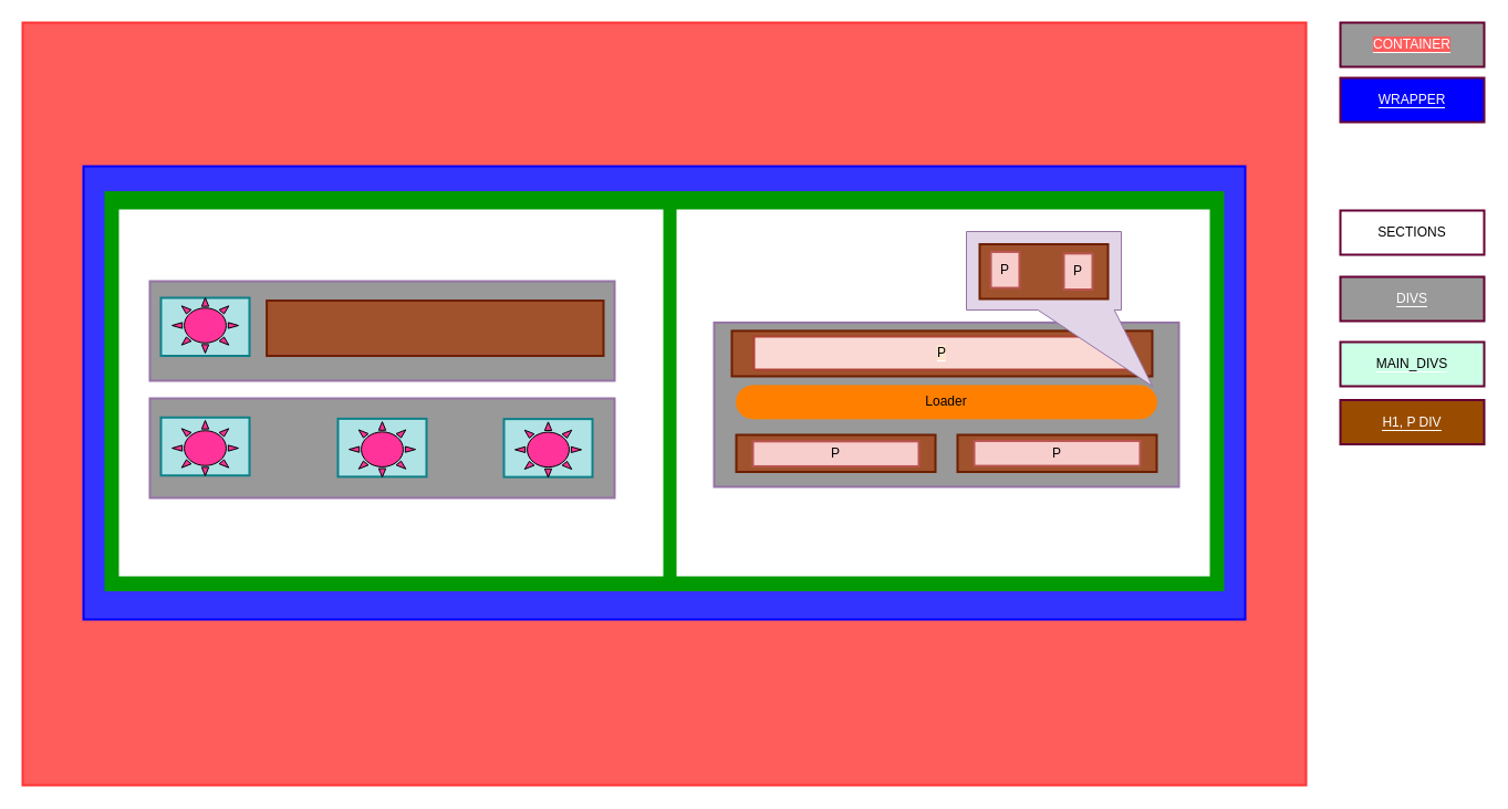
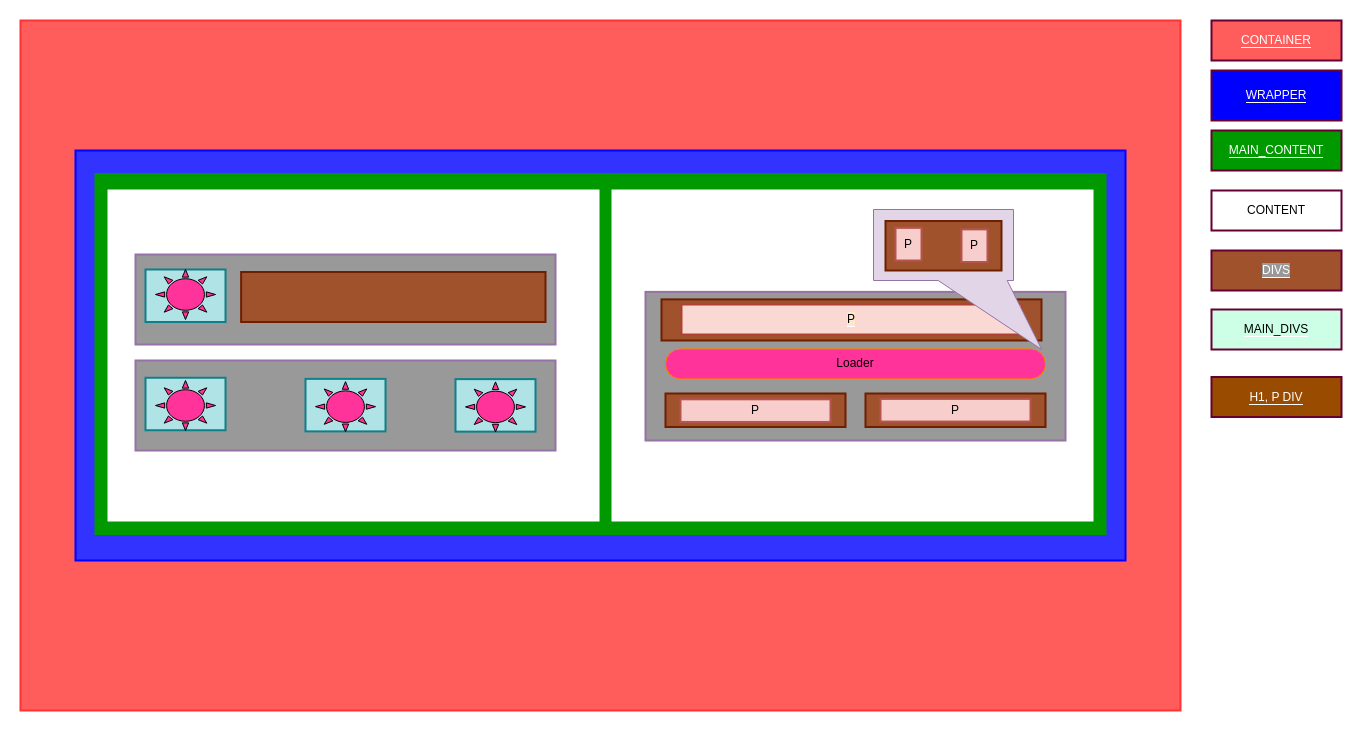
  <mxCell id="0" />
  <mxCell id="1" parent="0" />
  <mxCell id="2" value="" style="rounded=0;whiteSpace=wrap;html=1;strokeWidth=2;strokeColor=#FF3333;align=left;labelBackgroundColor=#ffffff;fillColor=#FF5C5C;" parent="1" vertex="1"><mxGeometry x="20" y="20" width="1160" height="690" as="geometry" /></mxCell>
  <mxCell id="3" value="" style="rounded=0;whiteSpace=wrap;html=1;strokeWidth=2;strokeColor=#0000FF;fillColor=#3333FF;" parent="1" vertex="1"><mxGeometry x="75" y="150" width="1050" height="410" as="geometry" /></mxCell>
  <mxCell id="4" value="" style="rounded=0;whiteSpace=wrap;html=1;strokeWidth=2;strokeColor=#009900;fillColor=#009900;" parent="1" vertex="1"><mxGeometry x="95" y="173.5" width="1010" height="360" as="geometry" /></mxCell>
  <mxCell id="5" value="" style="rounded=0;whiteSpace=wrap;html=1;strokeWidth=2;strokeColor=#FFFFFF;" parent="1" vertex="1"><mxGeometry x="108" y="190" width="490" height="330" as="geometry" /></mxCell>
  <mxCell id="6" value="" style="rounded=0;whiteSpace=wrap;html=1;strokeWidth=2;strokeColor=#FFFFFF;" parent="1" vertex="1"><mxGeometry x="612" y="190" width="480" height="330" as="geometry" /></mxCell>
  <mxCell id="7" value="" style="rounded=0;whiteSpace=wrap;html=1;strokeColor=#9673a6;strokeWidth=2;fillColor=#999999;" parent="1" vertex="1"><mxGeometry x="135" y="254" width="420" height="90" as="geometry" /></mxCell>
  <mxCell id="8" value="" style="rounded=0;whiteSpace=wrap;html=1;strokeColor=#9673a6;strokeWidth=2;fillColor=#999999;" parent="1" vertex="1"><mxGeometry x="645" y="291.38" width="420" height="148.62" as="geometry" /></mxCell>
- <mxCell id="9" value="&lt;font color=&quot;#ffffff&quot; style=&quot;background-color: rgb(0 , 0 , 255)&quot;&gt;WRAPPER&lt;/font&gt;" style="rounded=0;whiteSpace=wrap;html=1;labelBackgroundColor=#ffffff;strokeColor=#660033;strokeWidth=2;fontColor=#000000;fillColor=#0000FF;" parent="1" vertex="1"><mxGeometry x="1211" y="70" width="130" height="40" as="geometry" /></mxCell>
- <mxCell id="11" value="&lt;font color=&quot;#ffffff&quot; style=&quot;background-color: rgb(255 , 92 , 92)&quot;&gt;CONTAINER&lt;/font&gt;" style="rounded=0;whiteSpace=wrap;html=1;labelBackgroundColor=#ffffff;strokeColor=#660033;strokeWidth=2;fontColor=#000000;fillColor=#999999;" parent="1" vertex="1"><mxGeometry x="1211" y="20" width="130" height="40" as="geometry" /></mxCell>
- <mxCell id="12" value="&lt;font style=&quot;background-color: rgb(255 , 255 , 255)&quot;&gt;SECTIONS&lt;/font&gt;" style="rounded=0;whiteSpace=wrap;html=1;labelBackgroundColor=#ffffff;strokeColor=#660033;strokeWidth=2;fontColor=#000000;fillColor=#FFFFFF;" parent="1" vertex="1"><mxGeometry x="1211" y="190" width="130" height="40" as="geometry" /></mxCell>
- <mxCell id="13" value="&lt;font color=&quot;#ffffff&quot;&gt;&lt;span style=&quot;background-color: rgb(153 , 153 , 153)&quot;&gt;DIVS&lt;/span&gt;&lt;/font&gt;" style="rounded=0;whiteSpace=wrap;html=1;labelBackgroundColor=#ffffff;strokeColor=#660033;strokeWidth=2;fontColor=#000000;fillColor=#999999;" parent="1" vertex="1"><mxGeometry x="1211" y="250" width="130" height="40" as="geometry" /></mxCell>
+ <mxCell id="9" value="&lt;font color=&quot;#ffffff&quot; style=&quot;background-color: rgb(0 , 0 , 255)&quot;&gt;WRAPPER&lt;/font&gt;" style="rounded=0;whiteSpace=wrap;html=1;labelBackgroundColor=#ffffff;strokeColor=#660033;strokeWidth=2;fontColor=#000000;fillColor=#0000FF;" parent="1" vertex="1"><mxGeometry x="1211" y="70" width="130" height="50" as="geometry" /></mxCell>
+ <mxCell id="10" value="&lt;font color=&quot;#ffffff&quot; style=&quot;background-color: rgb(0 , 153 , 0)&quot;&gt;MAIN_CONTENT&lt;/font&gt;" style="rounded=0;whiteSpace=wrap;html=1;labelBackgroundColor=#ffffff;strokeColor=#660033;strokeWidth=2;fontColor=#000000;fillColor=#009900;" parent="1" vertex="1"><mxGeometry x="1211" y="130" width="130" height="40" as="geometry" /></mxCell>
+ <mxCell id="11" value="&lt;font color=&quot;#ffffff&quot; style=&quot;background-color: rgb(255 , 92 , 92)&quot;&gt;CONTAINER&lt;/font&gt;" style="rounded=0;whiteSpace=wrap;html=1;labelBackgroundColor=#ffffff;strokeColor=#660033;strokeWidth=2;fontColor=#000000;fillColor=#FF5C5C;" parent="1" vertex="1"><mxGeometry x="1211" y="20" width="130" height="40" as="geometry" /></mxCell>
+ <mxCell id="12" value="&lt;font style=&quot;background-color: rgb(255 , 255 , 255)&quot;&gt;CONTENT&lt;/font&gt;" style="rounded=0;whiteSpace=wrap;html=1;labelBackgroundColor=#ffffff;strokeColor=#660033;strokeWidth=2;fontColor=#000000;fillColor=#FFFFFF;" parent="1" vertex="1"><mxGeometry x="1211" y="190" width="130" height="40" as="geometry" /></mxCell>
+ <mxCell id="13" value="&lt;font color=&quot;#ffffff&quot;&gt;&lt;span style=&quot;background-color: rgb(153 , 153 , 153)&quot;&gt;DIVS&lt;/span&gt;&lt;/font&gt;" style="rounded=0;whiteSpace=wrap;html=1;labelBackgroundColor=#ffffff;strokeColor=#660033;strokeWidth=2;fontColor=#000000;fillColor=#a0522d;" parent="1" vertex="1"><mxGeometry x="1211" y="250" width="130" height="40" as="geometry" /></mxCell>
  <mxCell id="14" value="" style="rounded=0;whiteSpace=wrap;html=1;labelBackgroundColor=#ffffff;strokeColor=#0e8088;strokeWidth=2;fillColor=#b0e3e6;" vertex="1" parent="1"><mxGeometry x="145" y="269" width="80" height="52.5" as="geometry" /></mxCell>
  <mxCell id="15" value="" style="rounded=0;whiteSpace=wrap;html=1;labelBackgroundColor=#ffffff;strokeColor=#6D1F00;strokeWidth=2;fillColor=#a0522d;fontColor=#ffffff;" vertex="1" parent="1"><mxGeometry x="240.63" y="271.5" width="304.37" height="50" as="geometry" /></mxCell>
- <mxCell id="16" value="&lt;font color=&quot;#ffffff&quot; style=&quot;background-color: rgb(153 , 76 , 0)&quot;&gt;H1, P DIV&lt;/font&gt;" style="rounded=0;whiteSpace=wrap;html=1;labelBackgroundColor=#ffffff;strokeColor=#660033;strokeWidth=2;fontColor=#000000;fillColor=#994C00;" vertex="1" parent="1"><mxGeometry x="1211" y="361.5" width="130" height="40" as="geometry" /></mxCell>
+ <mxCell id="16" value="&lt;font color=&quot;#ffffff&quot; style=&quot;background-color: rgb(153 , 76 , 0)&quot;&gt;H1, P DIV&lt;/font&gt;" style="rounded=0;whiteSpace=wrap;html=1;labelBackgroundColor=#ffffff;strokeColor=#660033;strokeWidth=2;fontColor=#000000;fillColor=#994C00;" vertex="1" parent="1"><mxGeometry x="1211" y="376.5" width="130" height="40" as="geometry" /></mxCell>
  <mxCell id="17" value="&lt;font style=&quot;background-color: rgb(204 , 255 , 230)&quot;&gt;MAIN_DIVS&lt;/font&gt;" style="rounded=0;whiteSpace=wrap;html=1;labelBackgroundColor=#ffffff;strokeColor=#660033;strokeWidth=2;fontColor=#000000;fillColor=#CCFFE6;" vertex="1" parent="1"><mxGeometry x="1211" y="309" width="130" height="40" as="geometry" /></mxCell>
  <mxCell id="18" value="" style="verticalLabelPosition=bottom;verticalAlign=top;html=1;shape=mxgraph.basic.sun;fillColor=#FF3399;" vertex="1" parent="1"><mxGeometry x="155" y="269" width="60" height="50" as="geometry" /></mxCell>
  <mxCell id="19" value="" style="rounded=0;whiteSpace=wrap;html=1;strokeColor=#9673a6;strokeWidth=2;fillColor=#999999;" vertex="1" parent="1"><mxGeometry x="135" y="360" width="420" height="90" as="geometry" /></mxCell>
  <mxCell id="20" value="" style="rounded=0;whiteSpace=wrap;html=1;labelBackgroundColor=#ffffff;strokeColor=#0e8088;strokeWidth=2;fillColor=#b0e3e6;" vertex="1" parent="1"><mxGeometry x="145" y="377.25" width="80" height="52.5" as="geometry" /></mxCell>
  <mxCell id="21" value="" style="verticalLabelPosition=bottom;verticalAlign=top;html=1;shape=mxgraph.basic.sun;fillColor=#FF3399;" vertex="1" parent="1"><mxGeometry x="155" y="380" width="60" height="50" as="geometry" /></mxCell>
  <mxCell id="22" value="" style="rounded=0;whiteSpace=wrap;html=1;labelBackgroundColor=#ffffff;strokeColor=#0e8088;strokeWidth=2;fillColor=#b0e3e6;" vertex="1" parent="1"><mxGeometry x="305" y="378.38" width="80" height="52.5" as="geometry" /></mxCell>
  <mxCell id="23" value="" style="verticalLabelPosition=bottom;verticalAlign=top;html=1;shape=mxgraph.basic.sun;fillColor=#FF3399;" vertex="1" parent="1"><mxGeometry x="315" y="381.13" width="60" height="50" as="geometry" /></mxCell>
  <mxCell id="24" value="" style="rounded=0;whiteSpace=wrap;html=1;labelBackgroundColor=#ffffff;strokeColor=#0e8088;strokeWidth=2;fillColor=#b0e3e6;" vertex="1" parent="1"><mxGeometry x="455" y="378.63" width="80" height="52.5" as="geometry" /></mxCell>
  <mxCell id="25" value="" style="verticalLabelPosition=bottom;verticalAlign=top;html=1;shape=mxgraph.basic.sun;fillColor=#FF3399;" vertex="1" parent="1"><mxGeometry x="465" y="381.38" width="60" height="50" as="geometry" /></mxCell>
- <mxCell id="26" value="Loader" style="rounded=1;whiteSpace=wrap;html=1;strokeColor=#FF8000;fillColor=#FF8000;arcSize=50;" vertex="1" parent="1"><mxGeometry x="665" y="348.38" width="380" height="30" as="geometry" /></mxCell>
+ <mxCell id="26" value="Loader" style="rounded=1;whiteSpace=wrap;html=1;strokeColor=#FF8000;fillColor=#ff3399;arcSize=50;" vertex="1" parent="1"><mxGeometry x="665" y="348.38" width="380" height="30" as="geometry" /></mxCell>
  <mxCell id="27" value="" style="rounded=0;whiteSpace=wrap;html=1;labelBackgroundColor=#ffffff;strokeColor=#6D1F00;strokeWidth=2;fillColor=#a0522d;fontColor=#ffffff;" vertex="1" parent="1"><mxGeometry x="665" y="393" width="180" height="33.5" as="geometry" /></mxCell>
  <mxCell id="28" value="" style="rounded=0;whiteSpace=wrap;html=1;labelBackgroundColor=#ffffff;strokeColor=#6D1F00;strokeWidth=2;fillColor=#a0522d;fontColor=#ffffff;" vertex="1" parent="1"><mxGeometry x="865" y="393" width="180" height="33.5" as="geometry" /></mxCell>
  <mxCell id="29" value="P" style="rounded=0;whiteSpace=wrap;html=1;strokeColor=#b85450;strokeWidth=2;fillColor=#f8cecc;imageHeight=37;" parent="1" vertex="1"><mxGeometry x="680" y="398.82" width="150" height="22.62" as="geometry" /></mxCell>
  <mxCell id="30" value="P" style="rounded=0;whiteSpace=wrap;html=1;strokeColor=#b85450;strokeWidth=2;fillColor=#f8cecc;imageHeight=37;" vertex="1" parent="1"><mxGeometry x="880" y="398.44" width="150" height="22.62" as="geometry" /></mxCell>
  <mxCell id="31" value="" style="rounded=0;whiteSpace=wrap;html=1;labelBackgroundColor=#ffffff;strokeColor=#6D1F00;strokeWidth=2;fillColor=#a0522d;fontColor=#ffffff;" vertex="1" parent="1"><mxGeometry x="661" y="298.88" width="380" height="41.12" as="geometry" /></mxCell>
  <mxCell id="32" value="&lt;span style=&quot;background-color: rgb(255 , 230 , 204)&quot;&gt;P&lt;/span&gt;" style="rounded=0;whiteSpace=wrap;html=1;labelBackgroundColor=#ffffff;strokeColor=#ae4132;strokeWidth=2;fillColor=#fad9d5;" vertex="1" parent="1"><mxGeometry x="681" y="304" width="340" height="30" as="geometry" /></mxCell>
  <mxCell id="33" value="" style="whiteSpace=wrap;html=1;shape=mxgraph.basic.rectCallout;dx=40.8;dy=69;boundedLbl=1;strokeColor=#9673a6;fillColor=#e1d5e7;direction=east;flipV=0;flipH=1;" vertex="1" parent="1"><mxGeometry x="873" y="209" width="140" height="140" as="geometry" /></mxCell>
  <mxCell id="34" value="" style="rounded=0;whiteSpace=wrap;html=1;labelBackgroundColor=#ffffff;strokeColor=#6D1F00;strokeWidth=2;fillColor=#a0522d;fontColor=#ffffff;" vertex="1" parent="1"><mxGeometry x="885" y="220.5" width="116" height="49.5" as="geometry" /></mxCell>
  <mxCell id="35" value="P" style="rounded=0;whiteSpace=wrap;html=1;strokeColor=#b85450;strokeWidth=2;fillColor=#f8cecc;imageHeight=37;" vertex="1" parent="1"><mxGeometry x="895" y="227.38" width="26" height="32.62" as="geometry" /></mxCell>
  <mxCell id="36" value="P" style="rounded=0;whiteSpace=wrap;html=1;strokeColor=#b85450;strokeWidth=2;fillColor=#f8cecc;imageHeight=37;" vertex="1" parent="1"><mxGeometry x="961" y="228.88" width="26" height="32.62" as="geometry" /></mxCell>
